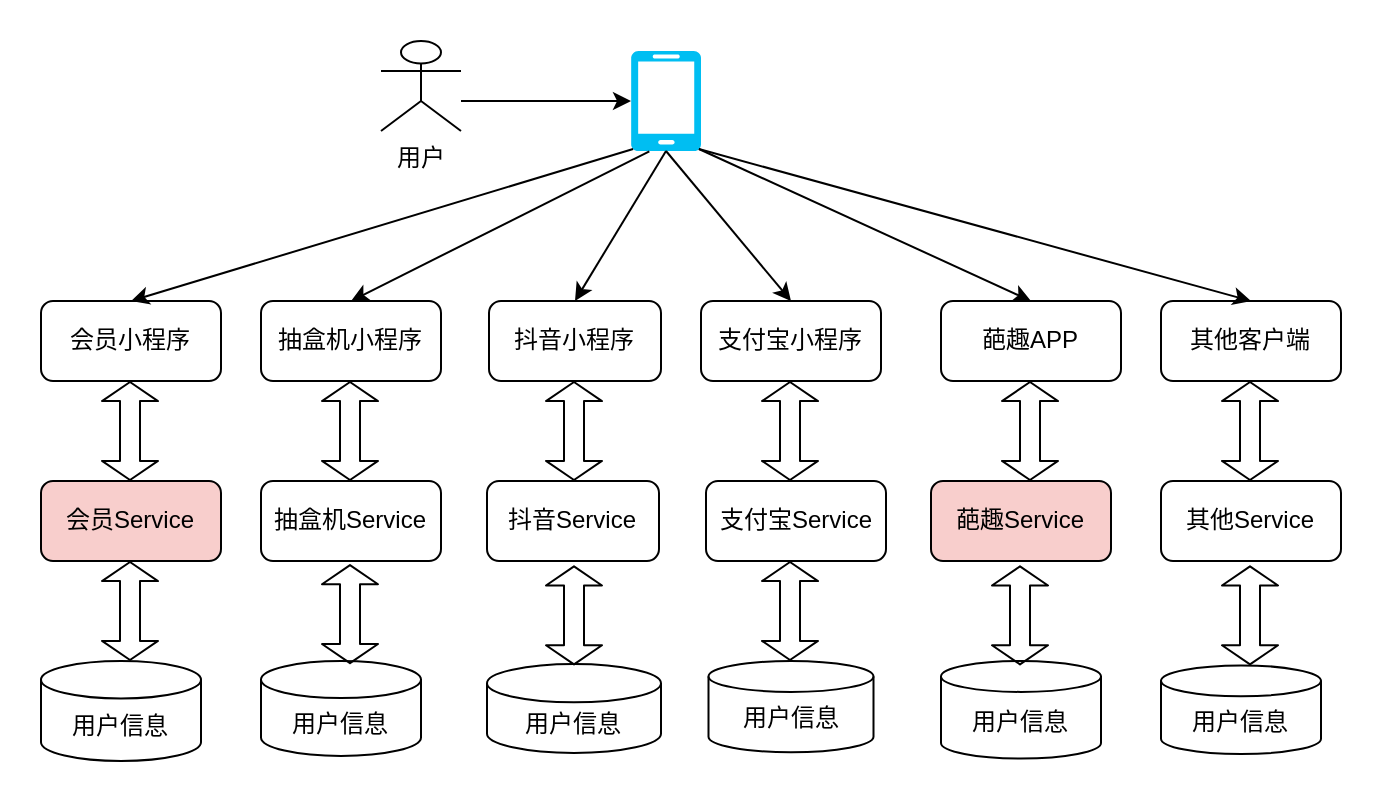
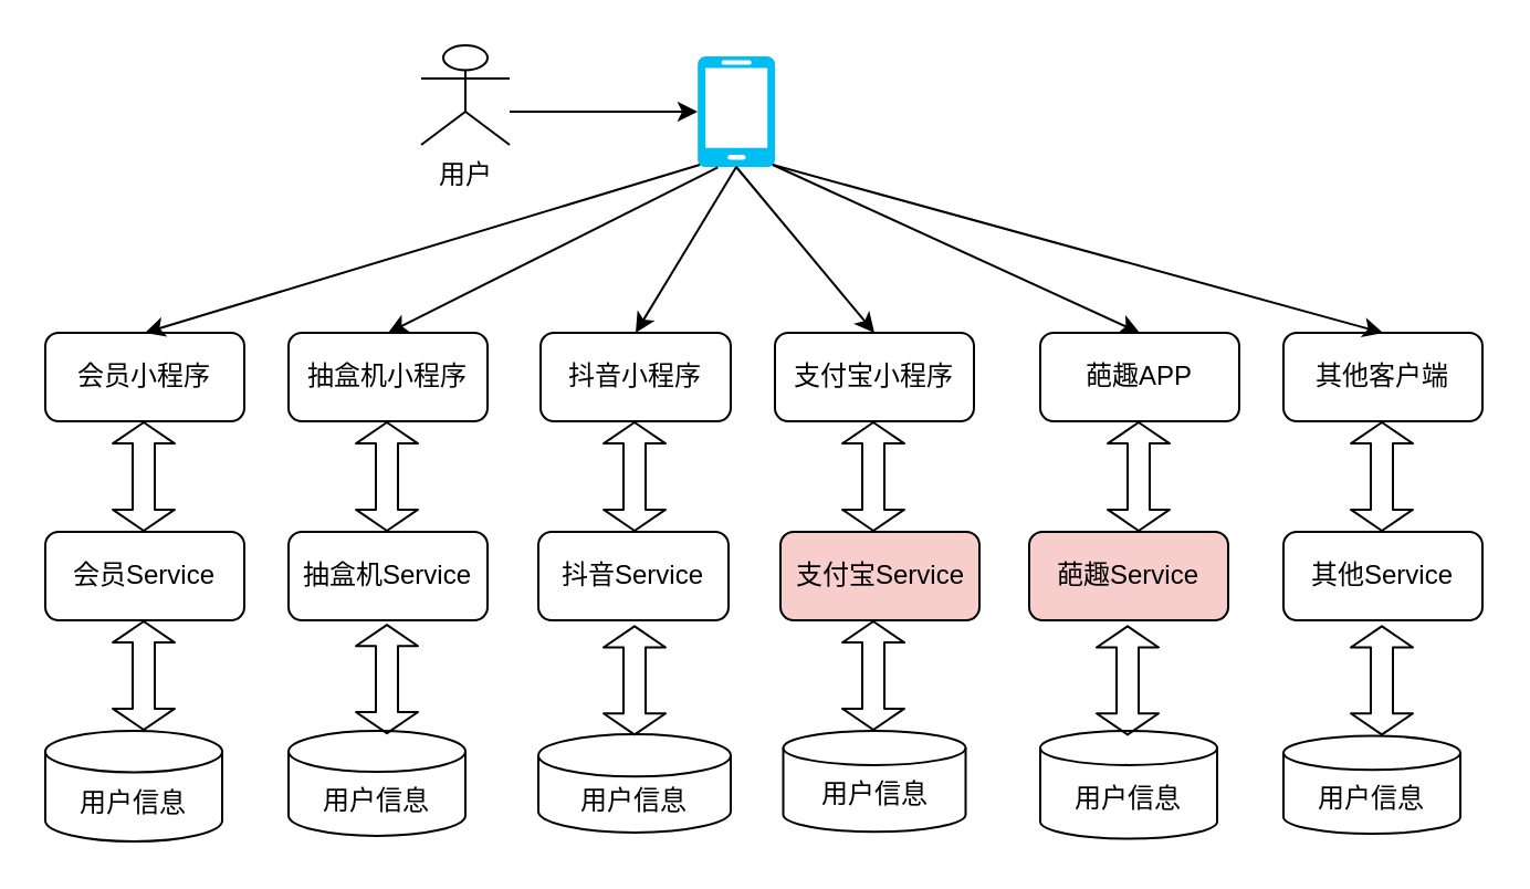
  <mxCell id="0" />
  <mxCell id="1" parent="0" />
  <mxCell id="2" value="会员小程序" style="rounded=1;whiteSpace=wrap;html=1;" vertex="1" parent="1"><mxGeometry x="20" y="150" width="90" height="40" as="geometry" /></mxCell>
- <mxCell id="3" value="会员Service" style="rounded=1;whiteSpace=wrap;html=1;fillColor=#f8cecc;" vertex="1" parent="1"><mxGeometry x="20" y="240" width="90" height="40" as="geometry" /></mxCell>
+ <mxCell id="3" value="会员Service" style="rounded=1;whiteSpace=wrap;html=1;" vertex="1" parent="1"><mxGeometry x="20" y="240" width="90" height="40" as="geometry" /></mxCell>
  <mxCell id="4" value="用户信息" style="shape=cylinder3;whiteSpace=wrap;html=1;boundedLbl=1;backgroundOutline=1;size=9.364;" vertex="1" parent="1"><mxGeometry x="20" y="330" width="80" height="50" as="geometry" /></mxCell>
  <mxCell id="5" value="抽盒机小程序" style="rounded=1;whiteSpace=wrap;html=1;" vertex="1" parent="1"><mxGeometry x="130" y="150" width="90" height="40" as="geometry" /></mxCell>
  <mxCell id="6" value="抽盒机Service" style="rounded=1;whiteSpace=wrap;html=1;" vertex="1" parent="1"><mxGeometry x="130" y="240" width="90" height="40" as="geometry" /></mxCell>
  <mxCell id="7" value="用户信息" style="shape=cylinder3;whiteSpace=wrap;html=1;boundedLbl=1;backgroundOutline=1;size=9.273;" vertex="1" parent="1"><mxGeometry x="130" y="330" width="80" height="47.5" as="geometry" /></mxCell>
  <mxCell id="8" value="抖音小程序" style="rounded=1;whiteSpace=wrap;html=1;" vertex="1" parent="1"><mxGeometry x="244" y="150" width="86" height="40" as="geometry" /></mxCell>
  <mxCell id="9" value="抖音Service" style="rounded=1;whiteSpace=wrap;html=1;" vertex="1" parent="1"><mxGeometry x="243" y="240" width="86" height="40" as="geometry" /></mxCell>
  <mxCell id="10" value="用户信息" style="shape=cylinder3;whiteSpace=wrap;html=1;boundedLbl=1;backgroundOutline=1;size=9.545;" vertex="1" parent="1"><mxGeometry x="243" y="331.56" width="87" height="44.38" as="geometry" /></mxCell>
  <mxCell id="11" value="支付宝小程序" style="rounded=1;whiteSpace=wrap;html=1;" vertex="1" parent="1"><mxGeometry x="350" y="150" width="90" height="40" as="geometry" /></mxCell>
- <mxCell id="12" value="支付宝Service" style="rounded=1;whiteSpace=wrap;html=1;" vertex="1" parent="1"><mxGeometry x="352.5" y="240" width="90" height="40" as="geometry" /></mxCell>
+ <mxCell id="12" value="支付宝Service" style="rounded=1;whiteSpace=wrap;html=1;fillColor=#f8cecc;" vertex="1" parent="1"><mxGeometry x="352.5" y="240" width="90" height="40" as="geometry" /></mxCell>
  <mxCell id="13" value="用户信息" style="shape=cylinder3;whiteSpace=wrap;html=1;boundedLbl=1;backgroundOutline=1;size=7.727;" vertex="1" parent="1"><mxGeometry x="353.75" y="330" width="82.5" height="45.63" as="geometry" /></mxCell>
  <mxCell id="14" value="用户" style="shape=umlActor;verticalLabelPosition=bottom;verticalAlign=top;html=1;outlineConnect=0;" vertex="1" parent="1"><mxGeometry x="190" y="20" width="40" height="45" as="geometry" /></mxCell>
  <mxCell id="15" value="" style="verticalLabelPosition=bottom;html=1;verticalAlign=top;align=center;strokeColor=none;fillColor=#00BEF2;shape=mxgraph.azure.mobile;pointerEvents=1;" vertex="1" parent="1"><mxGeometry x="315" y="25" width="35" height="50" as="geometry" /></mxCell>
  <mxCell id="16" value="" style="endArrow=classic;html=1;entryX=0;entryY=0.5;entryDx=0;entryDy=0;entryPerimeter=0;" edge="1" parent="1" target="15"><mxGeometry width="50" height="50" relative="1" as="geometry"><mxPoint x="230" y="50" as="sourcePoint" /><mxPoint x="280" y="10" as="targetPoint" /></mxGeometry></mxCell>
  <mxCell id="17" value="" style="endArrow=classic;html=1;entryX=0.5;entryY=0;entryDx=0;entryDy=0;exitX=0.03;exitY=0.98;exitDx=0;exitDy=0;exitPerimeter=0;" edge="1" parent="1" source="15" target="2"><mxGeometry width="50" height="50" relative="1" as="geometry"><mxPoint x="70" y="40" as="sourcePoint" /><mxPoint x="120" y="60" as="targetPoint" /></mxGeometry></mxCell>
  <mxCell id="18" value="" style="endArrow=classic;html=1;entryX=0.5;entryY=0;entryDx=0;entryDy=0;exitX=0.262;exitY=1.004;exitDx=0;exitDy=0;exitPerimeter=0;" edge="1" parent="1" source="15" target="5"><mxGeometry width="50" height="50" relative="1" as="geometry"><mxPoint x="321" y="80" as="sourcePoint" /><mxPoint x="70" y="160" as="targetPoint" /></mxGeometry></mxCell>
  <mxCell id="19" value="" style="endArrow=classic;html=1;entryX=0.5;entryY=0;entryDx=0;entryDy=0;exitX=0.5;exitY=1;exitDx=0;exitDy=0;exitPerimeter=0;" edge="1" parent="1" source="15" target="8"><mxGeometry width="50" height="50" relative="1" as="geometry"><mxPoint x="315" y="80" as="sourcePoint" /><mxPoint x="230" y="160" as="targetPoint" /></mxGeometry></mxCell>
  <mxCell id="20" value="" style="endArrow=classic;html=1;entryX=0.5;entryY=0;entryDx=0;entryDy=0;exitX=0.5;exitY=1;exitDx=0;exitDy=0;exitPerimeter=0;" edge="1" parent="1" source="15" target="11"><mxGeometry width="50" height="50" relative="1" as="geometry"><mxPoint x="325" y="90" as="sourcePoint" /><mxPoint x="390" y="160" as="targetPoint" /></mxGeometry></mxCell>
  <mxCell id="21" value="葩趣APP" style="rounded=1;whiteSpace=wrap;html=1;" vertex="1" parent="1"><mxGeometry x="470" y="150" width="90" height="40" as="geometry" /></mxCell>
  <mxCell id="22" value="葩趣Service" style="rounded=1;whiteSpace=wrap;html=1;fillColor=#f8cecc;" vertex="1" parent="1"><mxGeometry x="465" y="240" width="90" height="40" as="geometry" /></mxCell>
  <mxCell id="23" value="用户信息" style="shape=cylinder3;whiteSpace=wrap;html=1;boundedLbl=1;backgroundOutline=1;size=7.727;" vertex="1" parent="1"><mxGeometry x="470" y="330" width="80" height="48.75" as="geometry" /></mxCell>
  <mxCell id="24" value="其他客户端" style="rounded=1;whiteSpace=wrap;html=1;" vertex="1" parent="1"><mxGeometry x="580" y="150" width="90" height="40" as="geometry" /></mxCell>
  <mxCell id="25" value="其他Service" style="rounded=1;whiteSpace=wrap;html=1;" vertex="1" parent="1"><mxGeometry x="580" y="240" width="90" height="40" as="geometry" /></mxCell>
  <mxCell id="26" value="用户信息" style="shape=cylinder3;whiteSpace=wrap;html=1;boundedLbl=1;backgroundOutline=1;size=7.727;" vertex="1" parent="1"><mxGeometry x="580" y="332.19" width="80" height="44.37" as="geometry" /></mxCell>
  <mxCell id="27" value="" style="endArrow=classic;html=1;entryX=0.5;entryY=0;entryDx=0;entryDy=0;exitX=0.97;exitY=0.98;exitDx=0;exitDy=0;exitPerimeter=0;" edge="1" parent="1" source="15" target="21"><mxGeometry width="50" height="50" relative="1" as="geometry"><mxPoint x="337.95" y="84" as="sourcePoint" /><mxPoint x="405" y="160" as="targetPoint" /></mxGeometry></mxCell>
  <mxCell id="28" value="" style="endArrow=classic;html=1;entryX=0.5;entryY=0;entryDx=0;entryDy=0;exitX=0.97;exitY=0.98;exitDx=0;exitDy=0;exitPerimeter=0;" edge="1" parent="1" source="15" target="24"><mxGeometry width="50" height="50" relative="1" as="geometry"><mxPoint x="337.95" y="84" as="sourcePoint" /><mxPoint x="525" y="160" as="targetPoint" /></mxGeometry></mxCell>
  <mxCell id="29" value="" style="shape=flexArrow;endArrow=classic;startArrow=classic;html=1;startWidth=17;startSize=2.85;endWidth=17;endSize=2.85;" edge="1" parent="1"><mxGeometry width="50" height="50" relative="1" as="geometry"><mxPoint x="64.5" y="240" as="sourcePoint" /><mxPoint x="64.5" y="190" as="targetPoint" /></mxGeometry></mxCell>
  <mxCell id="30" value="" style="shape=flexArrow;endArrow=classic;startArrow=classic;html=1;startWidth=17;startSize=2.85;endWidth=17;endSize=2.85;" edge="1" parent="1"><mxGeometry width="50" height="50" relative="1" as="geometry"><mxPoint x="64.5" y="330" as="sourcePoint" /><mxPoint x="64.5" y="280" as="targetPoint" /></mxGeometry></mxCell>
  <mxCell id="31" value="" style="shape=flexArrow;endArrow=classic;startArrow=classic;html=1;startWidth=17;startSize=2.85;endWidth=17;endSize=2.85;" edge="1" parent="1"><mxGeometry width="50" height="50" relative="1" as="geometry"><mxPoint x="174.5" y="240" as="sourcePoint" /><mxPoint x="174.5" y="190" as="targetPoint" /></mxGeometry></mxCell>
  <mxCell id="32" value="" style="shape=flexArrow;endArrow=classic;startArrow=classic;html=1;startWidth=17;startSize=2.85;endWidth=17;endSize=2.85;" edge="1" parent="1"><mxGeometry width="50" height="50" relative="1" as="geometry"><mxPoint x="174.5" y="331.56" as="sourcePoint" /><mxPoint x="174.5" y="281.56" as="targetPoint" /></mxGeometry></mxCell>
  <mxCell id="33" value="" style="shape=flexArrow;endArrow=classic;startArrow=classic;html=1;startWidth=17;startSize=2.85;endWidth=17;endSize=2.85;" edge="1" parent="1"><mxGeometry width="50" height="50" relative="1" as="geometry"><mxPoint x="286.5" y="332.19" as="sourcePoint" /><mxPoint x="286.5" y="282.19" as="targetPoint" /></mxGeometry></mxCell>
  <mxCell id="34" value="" style="shape=flexArrow;endArrow=classic;startArrow=classic;html=1;startWidth=17;startSize=2.85;endWidth=17;endSize=2.85;" edge="1" parent="1"><mxGeometry width="50" height="50" relative="1" as="geometry"><mxPoint x="286.5" y="240" as="sourcePoint" /><mxPoint x="286.5" y="190" as="targetPoint" /></mxGeometry></mxCell>
  <mxCell id="35" value="" style="shape=flexArrow;endArrow=classic;startArrow=classic;html=1;startWidth=17;startSize=2.85;endWidth=17;endSize=2.85;" edge="1" parent="1"><mxGeometry width="50" height="50" relative="1" as="geometry"><mxPoint x="394.5" y="330" as="sourcePoint" /><mxPoint x="394.5" y="280" as="targetPoint" /></mxGeometry></mxCell>
  <mxCell id="36" value="" style="shape=flexArrow;endArrow=classic;startArrow=classic;html=1;startWidth=17;startSize=2.85;endWidth=17;endSize=2.85;" edge="1" parent="1"><mxGeometry width="50" height="50" relative="1" as="geometry"><mxPoint x="394.5" y="240" as="sourcePoint" /><mxPoint x="394.5" y="190" as="targetPoint" /></mxGeometry></mxCell>
  <mxCell id="37" value="" style="shape=flexArrow;endArrow=classic;startArrow=classic;html=1;startWidth=17;startSize=2.85;endWidth=17;endSize=2.85;" edge="1" parent="1"><mxGeometry width="50" height="50" relative="1" as="geometry"><mxPoint x="509.5" y="332.19" as="sourcePoint" /><mxPoint x="509.5" y="282.19" as="targetPoint" /></mxGeometry></mxCell>
  <mxCell id="38" value="" style="shape=flexArrow;endArrow=classic;startArrow=classic;html=1;startWidth=17;startSize=2.85;endWidth=17;endSize=2.85;" edge="1" parent="1"><mxGeometry width="50" height="50" relative="1" as="geometry"><mxPoint x="514.5" y="240" as="sourcePoint" /><mxPoint x="514.5" y="190" as="targetPoint" /></mxGeometry></mxCell>
  <mxCell id="39" value="" style="shape=flexArrow;endArrow=classic;startArrow=classic;html=1;startWidth=17;startSize=2.85;endWidth=17;endSize=2.85;" edge="1" parent="1"><mxGeometry width="50" height="50" relative="1" as="geometry"><mxPoint x="624.5" y="332.19" as="sourcePoint" /><mxPoint x="624.5" y="282.19" as="targetPoint" /></mxGeometry></mxCell>
  <mxCell id="40" value="" style="shape=flexArrow;endArrow=classic;startArrow=classic;html=1;startWidth=17;startSize=2.85;endWidth=17;endSize=2.85;" edge="1" parent="1"><mxGeometry width="50" height="50" relative="1" as="geometry"><mxPoint x="624.5" y="240" as="sourcePoint" /><mxPoint x="624.5" y="190" as="targetPoint" /></mxGeometry></mxCell>
